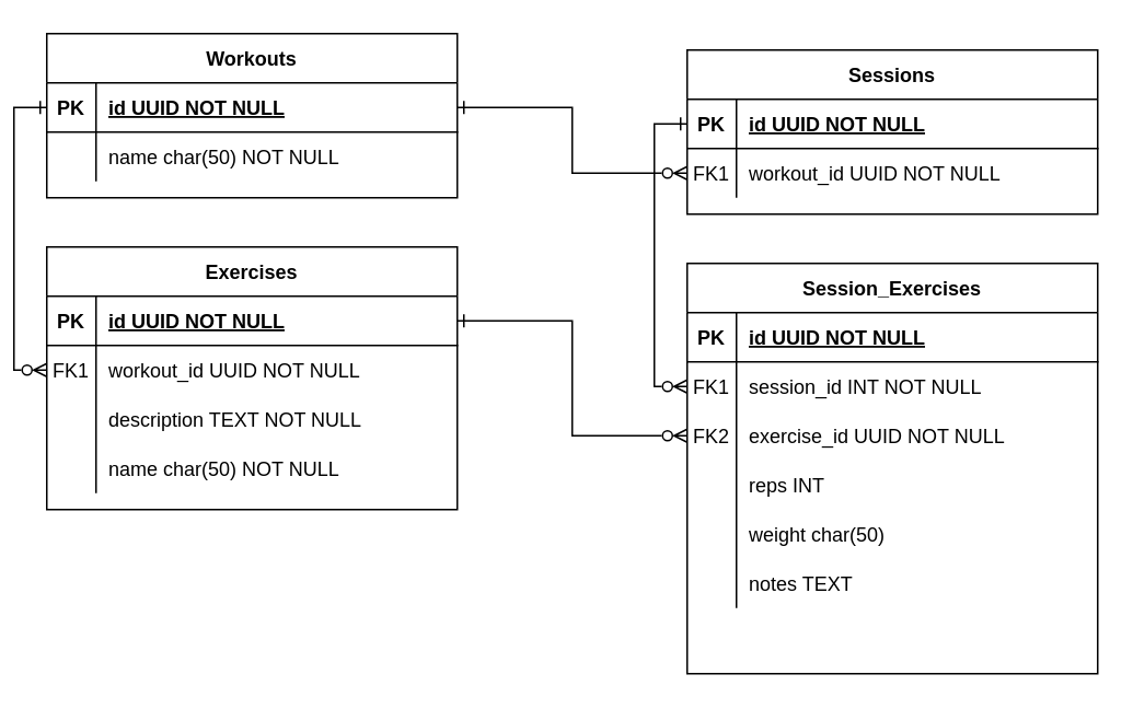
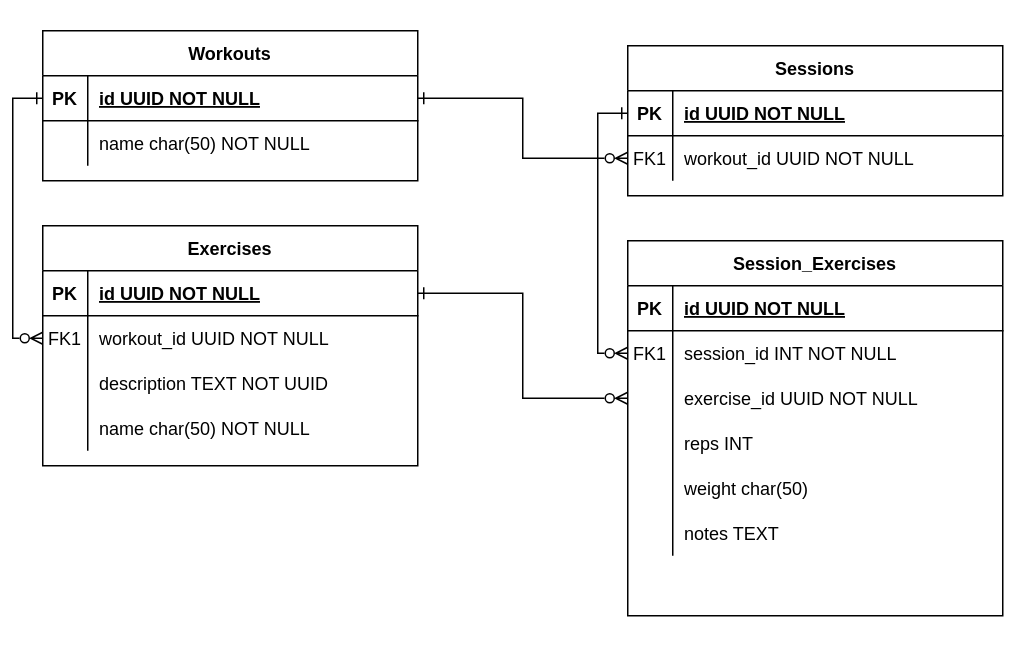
  <mxCell id="0" />
  <mxCell id="1" parent="0" />
  <mxCell id="2" value="Workouts" style="shape=table;startSize=30;container=1;collapsible=1;childLayout=tableLayout;fixedRows=1;rowLines=0;fontStyle=1;align=center;resizeLast=1;rounded=0;" parent="1" vertex="1"><mxGeometry x="20" y="20" width="250" height="100" as="geometry" /></mxCell>
  <mxCell id="3" value="" style="shape=partialRectangle;collapsible=0;dropTarget=0;pointerEvents=0;fillColor=none;points=[[0,0.5],[1,0.5]];portConstraint=eastwest;top=0;left=0;right=0;bottom=1;rounded=0;" parent="2" vertex="1"><mxGeometry y="30" width="250" height="30" as="geometry" /></mxCell>
  <mxCell id="4" value="PK" style="shape=partialRectangle;overflow=hidden;connectable=0;fillColor=none;top=0;left=0;bottom=0;right=0;fontStyle=1;rounded=0;" parent="3" vertex="1"><mxGeometry width="30" height="30" as="geometry"><mxRectangle width="30" height="30" as="alternateBounds" /></mxGeometry></mxCell>
  <mxCell id="5" value="id UUID NOT NULL " style="shape=partialRectangle;overflow=hidden;connectable=0;fillColor=none;top=0;left=0;bottom=0;right=0;align=left;spacingLeft=6;fontStyle=5;rounded=0;" parent="3" vertex="1"><mxGeometry x="30" width="220" height="30" as="geometry"><mxRectangle width="220" height="30" as="alternateBounds" /></mxGeometry></mxCell>
  <mxCell id="6" value="" style="shape=partialRectangle;collapsible=0;dropTarget=0;pointerEvents=0;fillColor=none;points=[[0,0.5],[1,0.5]];portConstraint=eastwest;top=0;left=0;right=0;bottom=0;rounded=0;" parent="2" vertex="1"><mxGeometry y="60" width="250" height="30" as="geometry" /></mxCell>
  <mxCell id="7" value="" style="shape=partialRectangle;overflow=hidden;connectable=0;fillColor=none;top=0;left=0;bottom=0;right=0;rounded=0;" parent="6" vertex="1"><mxGeometry width="30" height="30" as="geometry"><mxRectangle width="30" height="30" as="alternateBounds" /></mxGeometry></mxCell>
  <mxCell id="8" value="name char(50) NOT NULL" style="shape=partialRectangle;overflow=hidden;connectable=0;fillColor=none;top=0;left=0;bottom=0;right=0;align=left;spacingLeft=6;rounded=0;" parent="6" vertex="1"><mxGeometry x="30" width="220" height="30" as="geometry"><mxRectangle width="220" height="30" as="alternateBounds" /></mxGeometry></mxCell>
  <mxCell id="9" value="Exercises" style="shape=table;startSize=30;container=1;collapsible=1;childLayout=tableLayout;fixedRows=1;rowLines=0;fontStyle=1;align=center;resizeLast=1;rounded=0;" parent="1" vertex="1"><mxGeometry x="20" y="150" width="250" height="160" as="geometry" /></mxCell>
  <mxCell id="10" value="" style="shape=partialRectangle;collapsible=0;dropTarget=0;pointerEvents=0;fillColor=none;points=[[0,0.5],[1,0.5]];portConstraint=eastwest;top=0;left=0;right=0;bottom=1;rounded=0;" parent="9" vertex="1"><mxGeometry y="30" width="250" height="30" as="geometry" /></mxCell>
  <mxCell id="11" value="PK" style="shape=partialRectangle;overflow=hidden;connectable=0;fillColor=none;top=0;left=0;bottom=0;right=0;fontStyle=1;rounded=0;" parent="10" vertex="1"><mxGeometry width="30" height="30" as="geometry"><mxRectangle width="30" height="30" as="alternateBounds" /></mxGeometry></mxCell>
  <mxCell id="12" value="id UUID NOT NULL " style="shape=partialRectangle;overflow=hidden;connectable=0;fillColor=none;top=0;left=0;bottom=0;right=0;align=left;spacingLeft=6;fontStyle=5;rounded=0;" parent="10" vertex="1"><mxGeometry x="30" width="220" height="30" as="geometry"><mxRectangle width="220" height="30" as="alternateBounds" /></mxGeometry></mxCell>
  <mxCell id="13" value="" style="shape=partialRectangle;collapsible=0;dropTarget=0;pointerEvents=0;fillColor=none;points=[[0,0.5],[1,0.5]];portConstraint=eastwest;top=0;left=0;right=0;bottom=0;rounded=0;" parent="9" vertex="1"><mxGeometry y="60" width="250" height="30" as="geometry" /></mxCell>
  <mxCell id="14" value="FK1" style="shape=partialRectangle;overflow=hidden;connectable=0;fillColor=none;top=0;left=0;bottom=0;right=0;rounded=0;" parent="13" vertex="1"><mxGeometry width="30" height="30" as="geometry"><mxRectangle width="30" height="30" as="alternateBounds" /></mxGeometry></mxCell>
  <mxCell id="15" value="workout_id UUID NOT NULL" style="shape=partialRectangle;overflow=hidden;connectable=0;fillColor=none;top=0;left=0;bottom=0;right=0;align=left;spacingLeft=6;rounded=0;" parent="13" vertex="1"><mxGeometry x="30" width="220" height="30" as="geometry"><mxRectangle width="220" height="30" as="alternateBounds" /></mxGeometry></mxCell>
  <mxCell id="16" value="" style="shape=partialRectangle;collapsible=0;dropTarget=0;pointerEvents=0;fillColor=none;points=[[0,0.5],[1,0.5]];portConstraint=eastwest;top=0;left=0;right=0;bottom=0;rounded=0;" parent="9" vertex="1"><mxGeometry y="90" width="250" height="30" as="geometry" /></mxCell>
  <mxCell id="17" value="" style="shape=partialRectangle;overflow=hidden;connectable=0;fillColor=none;top=0;left=0;bottom=0;right=0;rounded=0;" parent="16" vertex="1"><mxGeometry width="30" height="30" as="geometry"><mxRectangle width="30" height="30" as="alternateBounds" /></mxGeometry></mxCell>
- <mxCell id="18" value="description TEXT NOT NULL" style="shape=partialRectangle;overflow=hidden;connectable=0;fillColor=none;top=0;left=0;bottom=0;right=0;align=left;spacingLeft=6;rounded=0;" parent="16" vertex="1"><mxGeometry x="30" width="220" height="30" as="geometry"><mxRectangle width="220" height="30" as="alternateBounds" /></mxGeometry></mxCell>
+ <mxCell id="18" value="description TEXT NOT UUID" style="shape=partialRectangle;overflow=hidden;connectable=0;fillColor=none;top=0;left=0;bottom=0;right=0;align=left;spacingLeft=6;rounded=0;" parent="16" vertex="1"><mxGeometry x="30" width="220" height="30" as="geometry"><mxRectangle width="220" height="30" as="alternateBounds" /></mxGeometry></mxCell>
  <mxCell id="19" value="" style="shape=partialRectangle;collapsible=0;dropTarget=0;pointerEvents=0;fillColor=none;points=[[0,0.5],[1,0.5]];portConstraint=eastwest;top=0;left=0;right=0;bottom=0;rounded=0;" parent="9" vertex="1"><mxGeometry y="120" width="250" height="30" as="geometry" /></mxCell>
  <mxCell id="20" value="" style="shape=partialRectangle;overflow=hidden;connectable=0;fillColor=none;top=0;left=0;bottom=0;right=0;rounded=0;" parent="19" vertex="1"><mxGeometry width="30" height="30" as="geometry"><mxRectangle width="30" height="30" as="alternateBounds" /></mxGeometry></mxCell>
  <mxCell id="21" value="name char(50) NOT NULL" style="shape=partialRectangle;overflow=hidden;connectable=0;fillColor=none;top=0;left=0;bottom=0;right=0;align=left;spacingLeft=6;rounded=0;" parent="19" vertex="1"><mxGeometry x="30" width="220" height="30" as="geometry"><mxRectangle width="220" height="30" as="alternateBounds" /></mxGeometry></mxCell>
  <mxCell id="22" style="edgeStyle=orthogonalEdgeStyle;rounded=0;orthogonalLoop=1;jettySize=auto;html=1;entryX=0;entryY=0.5;entryDx=0;entryDy=0;startArrow=ERone;startFill=0;endArrow=ERzeroToMany;endFill=0;exitX=0;exitY=0.5;exitDx=0;exitDy=0;" parent="1" source="3" target="13" edge="1"><mxGeometry relative="1" as="geometry"><mxPoint x="20" y="225" as="sourcePoint" /></mxGeometry></mxCell>
  <mxCell id="23" value="Sessions" style="shape=table;startSize=30;container=1;collapsible=1;childLayout=tableLayout;fixedRows=1;rowLines=0;fontStyle=1;align=center;resizeLast=1;rounded=0;" parent="1" vertex="1"><mxGeometry x="410" y="30" width="250" height="100" as="geometry" /></mxCell>
  <mxCell id="24" value="" style="shape=partialRectangle;collapsible=0;dropTarget=0;pointerEvents=0;fillColor=none;points=[[0,0.5],[1,0.5]];portConstraint=eastwest;top=0;left=0;right=0;bottom=1;rounded=0;" parent="23" vertex="1"><mxGeometry y="30" width="250" height="30" as="geometry" /></mxCell>
  <mxCell id="25" value="PK" style="shape=partialRectangle;overflow=hidden;connectable=0;fillColor=none;top=0;left=0;bottom=0;right=0;fontStyle=1;rounded=0;" parent="24" vertex="1"><mxGeometry width="30" height="30" as="geometry"><mxRectangle width="30" height="30" as="alternateBounds" /></mxGeometry></mxCell>
  <mxCell id="26" value="id UUID NOT NULL " style="shape=partialRectangle;overflow=hidden;connectable=0;fillColor=none;top=0;left=0;bottom=0;right=0;align=left;spacingLeft=6;fontStyle=5;rounded=0;" parent="24" vertex="1"><mxGeometry x="30" width="220" height="30" as="geometry"><mxRectangle width="220" height="30" as="alternateBounds" /></mxGeometry></mxCell>
  <mxCell id="27" value="" style="shape=partialRectangle;collapsible=0;dropTarget=0;pointerEvents=0;fillColor=none;points=[[0,0.5],[1,0.5]];portConstraint=eastwest;top=0;left=0;right=0;bottom=0;rounded=0;" parent="23" vertex="1"><mxGeometry y="60" width="250" height="30" as="geometry" /></mxCell>
  <mxCell id="28" value="FK1" style="shape=partialRectangle;overflow=hidden;connectable=0;fillColor=none;top=0;left=0;bottom=0;right=0;rounded=0;" parent="27" vertex="1"><mxGeometry width="30" height="30" as="geometry"><mxRectangle width="30" height="30" as="alternateBounds" /></mxGeometry></mxCell>
  <mxCell id="29" value="workout_id UUID NOT NULL" style="shape=partialRectangle;overflow=hidden;connectable=0;fillColor=none;top=0;left=0;bottom=0;right=0;align=left;spacingLeft=6;rounded=0;" parent="27" vertex="1"><mxGeometry x="30" width="220" height="30" as="geometry"><mxRectangle width="220" height="30" as="alternateBounds" /></mxGeometry></mxCell>
  <mxCell id="30" value="Session_Exercises" style="shape=table;startSize=30;container=1;collapsible=1;childLayout=tableLayout;fixedRows=1;rowLines=0;fontStyle=1;align=center;resizeLast=1;rounded=0;" parent="1" vertex="1"><mxGeometry x="410" y="160" width="250" height="250" as="geometry" /></mxCell>
  <mxCell id="31" value="" style="shape=partialRectangle;collapsible=0;dropTarget=0;pointerEvents=0;fillColor=none;points=[[0,0.5],[1,0.5]];portConstraint=eastwest;top=0;left=0;right=0;bottom=1;rounded=0;" parent="30" vertex="1"><mxGeometry y="30" width="250" height="30" as="geometry" /></mxCell>
  <mxCell id="32" value="PK" style="shape=partialRectangle;overflow=hidden;connectable=0;fillColor=none;top=0;left=0;bottom=0;right=0;fontStyle=1;rounded=0;" parent="31" vertex="1"><mxGeometry width="30" height="30" as="geometry"><mxRectangle width="30" height="30" as="alternateBounds" /></mxGeometry></mxCell>
  <mxCell id="33" value="id UUID NOT NULL " style="shape=partialRectangle;overflow=hidden;connectable=0;fillColor=none;top=0;left=0;bottom=0;right=0;align=left;spacingLeft=6;fontStyle=5;rounded=0;" parent="31" vertex="1"><mxGeometry x="30" width="220" height="30" as="geometry"><mxRectangle width="220" height="30" as="alternateBounds" /></mxGeometry></mxCell>
  <mxCell id="34" value="" style="shape=partialRectangle;collapsible=0;dropTarget=0;pointerEvents=0;fillColor=none;points=[[0,0.5],[1,0.5]];portConstraint=eastwest;top=0;left=0;right=0;bottom=0;rounded=0;" parent="30" vertex="1"><mxGeometry y="60" width="250" height="30" as="geometry" /></mxCell>
  <mxCell id="35" value="FK1" style="shape=partialRectangle;overflow=hidden;connectable=0;fillColor=none;top=0;left=0;bottom=0;right=0;rounded=0;" parent="34" vertex="1"><mxGeometry width="30" height="30" as="geometry"><mxRectangle width="30" height="30" as="alternateBounds" /></mxGeometry></mxCell>
  <mxCell id="36" value="session_id INT NOT NULL" style="shape=partialRectangle;overflow=hidden;connectable=0;fillColor=none;top=0;left=0;bottom=0;right=0;align=left;spacingLeft=6;rounded=0;" parent="34" vertex="1"><mxGeometry x="30" width="220" height="30" as="geometry"><mxRectangle width="220" height="30" as="alternateBounds" /></mxGeometry></mxCell>
  <mxCell id="37" value="" style="shape=partialRectangle;collapsible=0;dropTarget=0;pointerEvents=0;fillColor=none;points=[[0,0.5],[1,0.5]];portConstraint=eastwest;top=0;left=0;right=0;bottom=0;rounded=0;" parent="30" vertex="1"><mxGeometry y="90" width="250" height="30" as="geometry" /></mxCell>
- <mxCell id="38" value="FK2" style="shape=partialRectangle;overflow=hidden;connectable=0;fillColor=none;top=0;left=0;bottom=0;right=0;rounded=0;" parent="37" vertex="1"><mxGeometry width="30" height="30" as="geometry"><mxRectangle width="30" height="30" as="alternateBounds" /></mxGeometry></mxCell>
  <mxCell id="39" value="exercise_id UUID NOT NULL" style="shape=partialRectangle;overflow=hidden;connectable=0;fillColor=none;top=0;left=0;bottom=0;right=0;align=left;spacingLeft=6;rounded=0;" parent="37" vertex="1"><mxGeometry x="30" width="220" height="30" as="geometry"><mxRectangle width="220" height="30" as="alternateBounds" /></mxGeometry></mxCell>
  <mxCell id="40" value="" style="shape=partialRectangle;collapsible=0;dropTarget=0;pointerEvents=0;fillColor=none;points=[[0,0.5],[1,0.5]];portConstraint=eastwest;top=0;left=0;right=0;bottom=0;rounded=0;" parent="30" vertex="1"><mxGeometry y="120" width="250" height="30" as="geometry" /></mxCell>
  <mxCell id="41" value="" style="shape=partialRectangle;overflow=hidden;connectable=0;fillColor=none;top=0;left=0;bottom=0;right=0;rounded=0;" parent="40" vertex="1"><mxGeometry width="30" height="30" as="geometry"><mxRectangle width="30" height="30" as="alternateBounds" /></mxGeometry></mxCell>
  <mxCell id="42" value="reps INT" style="shape=partialRectangle;overflow=hidden;connectable=0;fillColor=none;top=0;left=0;bottom=0;right=0;align=left;spacingLeft=6;rounded=0;" parent="40" vertex="1"><mxGeometry x="30" width="220" height="30" as="geometry"><mxRectangle width="220" height="30" as="alternateBounds" /></mxGeometry></mxCell>
  <mxCell id="43" value="" style="shape=partialRectangle;collapsible=0;dropTarget=0;pointerEvents=0;fillColor=none;points=[[0,0.5],[1,0.5]];portConstraint=eastwest;top=0;left=0;right=0;bottom=0;rounded=0;" parent="30" vertex="1"><mxGeometry y="150" width="250" height="30" as="geometry" /></mxCell>
  <mxCell id="44" value="" style="shape=partialRectangle;overflow=hidden;connectable=0;fillColor=none;top=0;left=0;bottom=0;right=0;rounded=0;" parent="43" vertex="1"><mxGeometry width="30" height="30" as="geometry"><mxRectangle width="30" height="30" as="alternateBounds" /></mxGeometry></mxCell>
  <mxCell id="45" value="weight char(50)" style="shape=partialRectangle;overflow=hidden;connectable=0;fillColor=none;top=0;left=0;bottom=0;right=0;align=left;spacingLeft=6;rounded=0;" parent="43" vertex="1"><mxGeometry x="30" width="220" height="30" as="geometry"><mxRectangle width="220" height="30" as="alternateBounds" /></mxGeometry></mxCell>
  <mxCell id="46" value="" style="shape=partialRectangle;collapsible=0;dropTarget=0;pointerEvents=0;fillColor=none;points=[[0,0.5],[1,0.5]];portConstraint=eastwest;top=0;left=0;right=0;bottom=0;rounded=0;" parent="30" vertex="1"><mxGeometry y="180" width="250" height="30" as="geometry" /></mxCell>
  <mxCell id="47" value="" style="shape=partialRectangle;overflow=hidden;connectable=0;fillColor=none;top=0;left=0;bottom=0;right=0;rounded=0;" parent="46" vertex="1"><mxGeometry width="30" height="30" as="geometry"><mxRectangle width="30" height="30" as="alternateBounds" /></mxGeometry></mxCell>
  <mxCell id="48" value="notes TEXT" style="shape=partialRectangle;overflow=hidden;connectable=0;fillColor=none;top=0;left=0;bottom=0;right=0;align=left;spacingLeft=6;rounded=0;" parent="46" vertex="1"><mxGeometry x="30" width="220" height="30" as="geometry"><mxRectangle width="220" height="30" as="alternateBounds" /></mxGeometry></mxCell>
  <mxCell id="49" value="" style="shape=partialRectangle;collapsible=0;dropTarget=0;pointerEvents=0;fillColor=none;points=[[0,0.5],[1,0.5]];portConstraint=eastwest;top=0;left=0;right=0;bottom=0;rounded=0;" parent="30" vertex="1"><mxGeometry y="210" width="250" height="30" as="geometry" /></mxCell>
  <mxCell id="50" value="" style="shape=partialRectangle;overflow=hidden;connectable=0;fillColor=none;top=0;left=0;bottom=0;right=0;rounded=0;" parent="49" vertex="1"><mxGeometry width="30" height="30" as="geometry"><mxRectangle width="30" height="30" as="alternateBounds" /></mxGeometry></mxCell>
  <mxCell id="51" style="edgeStyle=orthogonalEdgeStyle;rounded=0;orthogonalLoop=1;jettySize=auto;html=1;entryX=0;entryY=0.5;entryDx=0;entryDy=0;startArrow=ERone;startFill=0;endArrow=ERzeroToMany;endFill=0;exitX=0;exitY=0.5;exitDx=0;exitDy=0;" parent="1" source="24" target="34" edge="1"><mxGeometry relative="1" as="geometry"><mxPoint x="410" y="235" as="sourcePoint" /></mxGeometry></mxCell>
  <mxCell id="52" style="edgeStyle=orthogonalEdgeStyle;rounded=0;orthogonalLoop=1;jettySize=auto;html=1;entryX=0;entryY=0.5;entryDx=0;entryDy=0;startArrow=ERone;startFill=0;endArrow=ERzeroToMany;endFill=0;exitX=1;exitY=0.5;exitDx=0;exitDy=0;" parent="1" source="10" target="37" edge="1"><mxGeometry relative="1" as="geometry"><mxPoint x="360" y="110" as="sourcePoint" /><mxPoint x="360" y="270" as="targetPoint" /></mxGeometry></mxCell>
  <mxCell id="53" style="edgeStyle=orthogonalEdgeStyle;rounded=0;orthogonalLoop=1;jettySize=auto;html=1;entryX=0;entryY=0.5;entryDx=0;entryDy=0;startArrow=ERone;startFill=0;endArrow=ERzeroToMany;endFill=0;exitX=1;exitY=0.5;exitDx=0;exitDy=0;" edge="1" parent="1" source="3" target="27"><mxGeometry relative="1" as="geometry"><mxPoint x="420" y="85" as="sourcePoint" /><mxPoint x="420" y="245" as="targetPoint" /></mxGeometry></mxCell>
